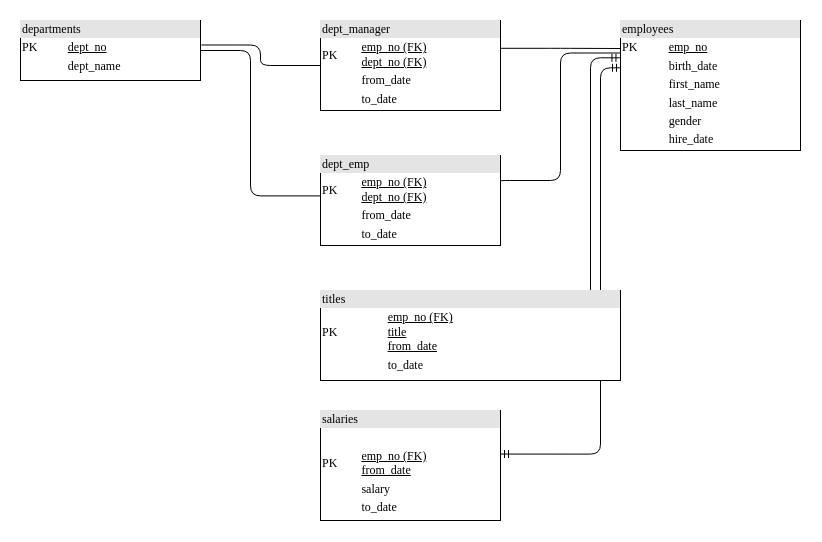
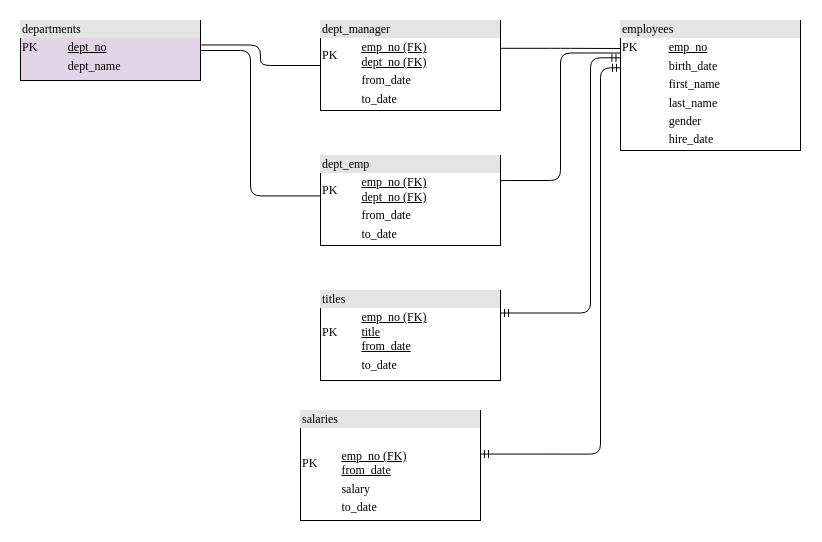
  <mxCell id="0" />
  <mxCell id="1" parent="0" />
  <mxCell id="2" style="edgeStyle=orthogonalEdgeStyle;html=1;labelBackgroundColor=none;startArrow=ERmandOne;endArrow=ERmandOne;fontFamily=Verdana;fontSize=12;align=left;exitX=1;exitY=0.396;exitDx=0;exitDy=0;exitPerimeter=0;startFill=0;endFill=0;entryX=0;entryY=0.364;entryDx=0;entryDy=0;entryPerimeter=0;" parent="1" source="10" target="4" edge="1"><mxGeometry relative="1" as="geometry"><Array as="points"><mxPoint x="600" y="454" /><mxPoint x="600" y="67" /><mxPoint x="620" y="67" /></Array><mxPoint x="592" y="-60" as="targetPoint" /></mxGeometry></mxCell>
  <mxCell id="3" style="edgeStyle=orthogonalEdgeStyle;html=1;labelBackgroundColor=none;startArrow=ERmandOne;endArrow=ERmandOne;fontFamily=Verdana;fontSize=12;align=left;entryX=1;entryY=0.25;entryDx=0;entryDy=0;startFill=0;endFill=0;exitX=-0.003;exitY=0.287;exitDx=0;exitDy=0;exitPerimeter=0;" parent="1" source="4" target="9" edge="1"><mxGeometry relative="1" as="geometry"><mxPoint x="592" y="-60" as="sourcePoint" /><mxPoint x="790" y="-25" as="targetPoint" /><Array as="points"><mxPoint x="590" y="57" /><mxPoint x="590" y="313" /></Array></mxGeometry></mxCell>
  <mxCell id="4" value="&lt;div style=&quot;box-sizing: border-box ; width: 100% ; background: #e4e4e4 ; padding: 2px&quot;&gt;employees&lt;/div&gt;&lt;table style=&quot;width: 100% ; font-size: 1em&quot; cellpadding=&quot;2&quot; cellspacing=&quot;0&quot;&gt;&lt;tbody&gt;&lt;tr&gt;&lt;td&gt;PK&lt;/td&gt;&lt;td&gt;&lt;u&gt;emp_no&lt;/u&gt;&lt;/td&gt;&lt;/tr&gt;&lt;tr&gt;&lt;td&gt;&lt;br&gt;&lt;/td&gt;&lt;td&gt;birth_date&lt;/td&gt;&lt;/tr&gt;&lt;tr&gt;&lt;td&gt;&lt;/td&gt;&lt;td&gt;first_name&lt;/td&gt;&lt;/tr&gt;&lt;tr&gt;&lt;td&gt;&lt;br&gt;&lt;/td&gt;&lt;td&gt;last_name&lt;br&gt;&lt;/td&gt;&lt;/tr&gt;&lt;tr&gt;&lt;td&gt;&lt;br&gt;&lt;/td&gt;&lt;td&gt;gender&lt;br&gt;&lt;/td&gt;&lt;/tr&gt;&lt;tr&gt;&lt;td&gt;&lt;br&gt;&lt;/td&gt;&lt;td&gt;hire_date&lt;br&gt;&lt;/td&gt;&lt;/tr&gt;&lt;/tbody&gt;&lt;/table&gt;" style="verticalAlign=top;align=left;overflow=fill;html=1;rounded=0;shadow=0;comic=0;labelBackgroundColor=none;strokeWidth=1;fontFamily=Verdana;fontSize=12" parent="1" vertex="1"><mxGeometry x="620" y="20" width="180" height="130" as="geometry" /></mxCell>
  <mxCell id="5" style="edgeStyle=orthogonalEdgeStyle;html=1;labelBackgroundColor=none;startArrow=none;endArrow=none;fontFamily=Verdana;fontSize=12;align=left;entryX=1;entryY=0.5;entryDx=0;entryDy=0;exitX=0.003;exitY=0.449;exitDx=0;exitDy=0;startFill=0;endFill=0;exitPerimeter=0;" parent="1" source="12" target="8" edge="1"><mxGeometry relative="1" as="geometry"><mxPoint x="110" y="380" as="sourcePoint" /><mxPoint x="110" y="340" as="targetPoint" /><Array as="points"><mxPoint x="250" y="195" /><mxPoint x="250" y="50" /></Array></mxGeometry></mxCell>
  <mxCell id="6" style="edgeStyle=orthogonalEdgeStyle;html=1;exitX=0;exitY=0.25;entryX=0.995;entryY=0.29;labelBackgroundColor=none;startArrow=none;endArrow=none;fontFamily=Verdana;fontSize=12;align=left;exitDx=0;exitDy=0;entryDx=0;entryDy=0;entryPerimeter=0;startFill=0;endFill=0;" parent="1" source="4" target="12" edge="1"><mxGeometry relative="1" as="geometry"><mxPoint x="250" y="425" as="targetPoint" /><Array as="points"><mxPoint x="560" y="53" /><mxPoint x="560" y="180" /><mxPoint x="499" y="180" /></Array></mxGeometry></mxCell>
  <mxCell id="7" style="edgeStyle=orthogonalEdgeStyle;html=1;entryX=0;entryY=0.5;labelBackgroundColor=none;startArrow=none;endArrow=none;fontFamily=Verdana;fontSize=12;align=left;entryDx=0;entryDy=0;exitX=1.005;exitY=0.408;exitDx=0;exitDy=0;exitPerimeter=0;startFill=0;endFill=0;" parent="1" source="8" target="13" edge="1"><mxGeometry relative="1" as="geometry"><mxPoint x="160" y="250" as="targetPoint" /></mxGeometry></mxCell>
- <mxCell id="8" value="&lt;div style=&quot;box-sizing:border-box;width:100%;background:#e4e4e4;padding:2px;&quot;&gt;departments&lt;/div&gt;&lt;table style=&quot;width:100%;font-size:1em;&quot; cellpadding=&quot;2&quot; cellspacing=&quot;0&quot;&gt;&lt;tbody&gt;&lt;tr&gt;&lt;td&gt;PK&lt;/td&gt;&lt;td&gt;&lt;u&gt;dept_no&lt;/u&gt;&lt;/td&gt;&lt;/tr&gt;&lt;tr&gt;&lt;td&gt;&lt;br&gt;&lt;/td&gt;&lt;td&gt;dept_name&lt;/td&gt;&lt;/tr&gt;&lt;tr&gt;&lt;td&gt;&lt;br&gt;&lt;/td&gt;&lt;td&gt;&lt;br&gt;&lt;/td&gt;&lt;/tr&gt;&lt;/tbody&gt;&lt;/table&gt;" style="verticalAlign=top;align=left;overflow=fill;html=1;rounded=0;shadow=0;comic=0;labelBackgroundColor=none;strokeWidth=1;fontFamily=Verdana;fontSize=12" parent="1" vertex="1"><mxGeometry x="20" y="20" width="180" height="60" as="geometry" /></mxCell>
- <mxCell id="9" value="&lt;div style=&quot;box-sizing: border-box ; width: 100% ; background: #e4e4e4 ; padding: 2px&quot;&gt;titles&lt;/div&gt;&lt;table style=&quot;width: 100% ; font-size: 1em&quot; cellpadding=&quot;2&quot; cellspacing=&quot;0&quot;&gt;&lt;tbody&gt;&lt;tr&gt;&lt;td&gt;PK&lt;/td&gt;&lt;td&gt;&lt;u&gt;emp_no&lt;/u&gt;&lt;u&gt; (FK)&lt;/u&gt;&lt;br&gt;&lt;u&gt;title&lt;br&gt;from_date&lt;/u&gt;&lt;/td&gt;&lt;/tr&gt;&lt;tr&gt;&lt;td&gt;&lt;br&gt;&lt;/td&gt;&lt;td&gt;to_date&lt;/td&gt;&lt;/tr&gt;&lt;tr&gt;&lt;td&gt;&lt;/td&gt;&lt;td&gt;&lt;br&gt;&lt;/td&gt;&lt;/tr&gt;&lt;tr&gt;&lt;td&gt;&lt;br&gt;&lt;/td&gt;&lt;td&gt;&lt;br&gt;&lt;/td&gt;&lt;/tr&gt;&lt;tr&gt;&lt;td&gt;&lt;br&gt;&lt;/td&gt;&lt;td&gt;&lt;br&gt;&lt;/td&gt;&lt;/tr&gt;&lt;/tbody&gt;&lt;/table&gt;" style="verticalAlign=top;align=left;overflow=fill;html=1;rounded=0;shadow=0;comic=0;labelBackgroundColor=none;strokeWidth=1;fontFamily=Verdana;fontSize=12" parent="1" vertex="1"><mxGeometry x="320" y="290" width="300" height="90" as="geometry" /></mxCell>
- <mxCell id="10" value="&lt;div style=&quot;box-sizing: border-box ; width: 100% ; background: #e4e4e4 ; padding: 2px&quot;&gt;salaries&lt;/div&gt;&lt;table style=&quot;width: 100% ; font-size: 1em&quot; cellpadding=&quot;2&quot; cellspacing=&quot;0&quot;&gt;&lt;tbody&gt;&lt;tr&gt;&lt;td&gt;&lt;br&gt;&lt;/td&gt;&lt;td&gt;&lt;br&gt;&lt;/td&gt;&lt;/tr&gt;&lt;tr&gt;&lt;td&gt;PK&lt;/td&gt;&lt;td&gt;&lt;u&gt;emp_no&lt;/u&gt;&lt;u&gt; (FK)&lt;/u&gt;&lt;br&gt;&lt;u&gt;from_date&lt;/u&gt;&lt;/td&gt;&lt;/tr&gt;&lt;tr&gt;&lt;td&gt;&lt;/td&gt;&lt;td&gt;salary&lt;/td&gt;&lt;/tr&gt;&lt;tr&gt;&lt;td&gt;&lt;br&gt;&lt;/td&gt;&lt;td&gt;to_date&lt;/td&gt;&lt;/tr&gt;&lt;tr&gt;&lt;td&gt;&lt;br&gt;&lt;/td&gt;&lt;td&gt;&lt;br&gt;&lt;/td&gt;&lt;/tr&gt;&lt;tr&gt;&lt;td&gt;&lt;br&gt;&lt;/td&gt;&lt;td&gt;&lt;br&gt;&lt;/td&gt;&lt;/tr&gt;&lt;tr&gt;&lt;td&gt;&lt;br&gt;&lt;/td&gt;&lt;td&gt;&lt;br&gt;&lt;/td&gt;&lt;/tr&gt;&lt;tr&gt;&lt;td&gt;&lt;br&gt;&lt;/td&gt;&lt;td&gt;&lt;br&gt;&lt;/td&gt;&lt;/tr&gt;&lt;tr&gt;&lt;td&gt;&lt;br&gt;&lt;/td&gt;&lt;td&gt;&lt;br&gt;&lt;/td&gt;&lt;/tr&gt;&lt;tr&gt;&lt;td&gt;&lt;br&gt;&lt;/td&gt;&lt;td&gt;&lt;br&gt;&lt;/td&gt;&lt;/tr&gt;&lt;tr&gt;&lt;td&gt;&lt;br&gt;&lt;/td&gt;&lt;td&gt;&lt;br&gt;&lt;/td&gt;&lt;/tr&gt;&lt;tr&gt;&lt;td&gt;&lt;br&gt;&lt;/td&gt;&lt;td&gt;&lt;br&gt;&lt;/td&gt;&lt;/tr&gt;&lt;tr&gt;&lt;td&gt;&lt;br&gt;&lt;/td&gt;&lt;td&gt;&lt;br&gt;&lt;/td&gt;&lt;/tr&gt;&lt;tr&gt;&lt;td&gt;&lt;br&gt;&lt;/td&gt;&lt;td&gt;&lt;br&gt;&lt;/td&gt;&lt;/tr&gt;&lt;tr&gt;&lt;td&gt;&lt;br&gt;&lt;/td&gt;&lt;td&gt;&lt;br&gt;&lt;/td&gt;&lt;/tr&gt;&lt;tr&gt;&lt;td&gt;&lt;br&gt;&lt;/td&gt;&lt;td&gt;&lt;br&gt;&lt;/td&gt;&lt;/tr&gt;&lt;tr&gt;&lt;td&gt;&lt;br&gt;&lt;/td&gt;&lt;td&gt;&lt;br&gt;&lt;/td&gt;&lt;/tr&gt;&lt;/tbody&gt;&lt;/table&gt;" style="verticalAlign=top;align=left;overflow=fill;html=1;rounded=0;shadow=0;comic=0;labelBackgroundColor=none;strokeWidth=1;fontFamily=Verdana;fontSize=12" parent="1" vertex="1"><mxGeometry x="320" y="410" width="180" height="110" as="geometry" /></mxCell>
+ <mxCell id="8" value="&lt;div style=&quot;box-sizing:border-box;width:100%;background:#e4e4e4;padding:2px;&quot;&gt;departments&lt;/div&gt;&lt;table style=&quot;width:100%;font-size:1em;&quot; cellpadding=&quot;2&quot; cellspacing=&quot;0&quot;&gt;&lt;tbody&gt;&lt;tr&gt;&lt;td&gt;PK&lt;/td&gt;&lt;td&gt;&lt;u&gt;dept_no&lt;/u&gt;&lt;/td&gt;&lt;/tr&gt;&lt;tr&gt;&lt;td&gt;&lt;br&gt;&lt;/td&gt;&lt;td&gt;dept_name&lt;/td&gt;&lt;/tr&gt;&lt;tr&gt;&lt;td&gt;&lt;br&gt;&lt;/td&gt;&lt;td&gt;&lt;br&gt;&lt;/td&gt;&lt;/tr&gt;&lt;/tbody&gt;&lt;/table&gt;" style="verticalAlign=top;align=left;overflow=fill;html=1;rounded=0;shadow=0;comic=0;labelBackgroundColor=none;strokeWidth=1;fontFamily=Verdana;fontSize=12;fillColor=#e1d5e7;" parent="1" vertex="1"><mxGeometry x="20" y="20" width="180" height="60" as="geometry" /></mxCell>
+ <mxCell id="9" value="&lt;div style=&quot;box-sizing: border-box ; width: 100% ; background: #e4e4e4 ; padding: 2px&quot;&gt;titles&lt;/div&gt;&lt;table style=&quot;width: 100% ; font-size: 1em&quot; cellpadding=&quot;2&quot; cellspacing=&quot;0&quot;&gt;&lt;tbody&gt;&lt;tr&gt;&lt;td&gt;PK&lt;/td&gt;&lt;td&gt;&lt;u&gt;emp_no&lt;/u&gt;&lt;u&gt; (FK)&lt;/u&gt;&lt;br&gt;&lt;u&gt;title&lt;br&gt;from_date&lt;/u&gt;&lt;/td&gt;&lt;/tr&gt;&lt;tr&gt;&lt;td&gt;&lt;br&gt;&lt;/td&gt;&lt;td&gt;to_date&lt;/td&gt;&lt;/tr&gt;&lt;tr&gt;&lt;td&gt;&lt;/td&gt;&lt;td&gt;&lt;br&gt;&lt;/td&gt;&lt;/tr&gt;&lt;tr&gt;&lt;td&gt;&lt;br&gt;&lt;/td&gt;&lt;td&gt;&lt;br&gt;&lt;/td&gt;&lt;/tr&gt;&lt;tr&gt;&lt;td&gt;&lt;br&gt;&lt;/td&gt;&lt;td&gt;&lt;br&gt;&lt;/td&gt;&lt;/tr&gt;&lt;/tbody&gt;&lt;/table&gt;" style="verticalAlign=top;align=left;overflow=fill;html=1;rounded=0;shadow=0;comic=0;labelBackgroundColor=none;strokeWidth=1;fontFamily=Verdana;fontSize=12" parent="1" vertex="1"><mxGeometry x="320" y="290" width="180" height="90" as="geometry" /></mxCell>
+ <mxCell id="10" value="&lt;div style=&quot;box-sizing: border-box ; width: 100% ; background: #e4e4e4 ; padding: 2px&quot;&gt;salaries&lt;/div&gt;&lt;table style=&quot;width: 100% ; font-size: 1em&quot; cellpadding=&quot;2&quot; cellspacing=&quot;0&quot;&gt;&lt;tbody&gt;&lt;tr&gt;&lt;td&gt;&lt;br&gt;&lt;/td&gt;&lt;td&gt;&lt;br&gt;&lt;/td&gt;&lt;/tr&gt;&lt;tr&gt;&lt;td&gt;PK&lt;/td&gt;&lt;td&gt;&lt;u&gt;emp_no&lt;/u&gt;&lt;u&gt; (FK)&lt;/u&gt;&lt;br&gt;&lt;u&gt;from_date&lt;/u&gt;&lt;/td&gt;&lt;/tr&gt;&lt;tr&gt;&lt;td&gt;&lt;/td&gt;&lt;td&gt;salary&lt;/td&gt;&lt;/tr&gt;&lt;tr&gt;&lt;td&gt;&lt;br&gt;&lt;/td&gt;&lt;td&gt;to_date&lt;/td&gt;&lt;/tr&gt;&lt;tr&gt;&lt;td&gt;&lt;br&gt;&lt;/td&gt;&lt;td&gt;&lt;br&gt;&lt;/td&gt;&lt;/tr&gt;&lt;tr&gt;&lt;td&gt;&lt;br&gt;&lt;/td&gt;&lt;td&gt;&lt;br&gt;&lt;/td&gt;&lt;/tr&gt;&lt;tr&gt;&lt;td&gt;&lt;br&gt;&lt;/td&gt;&lt;td&gt;&lt;br&gt;&lt;/td&gt;&lt;/tr&gt;&lt;tr&gt;&lt;td&gt;&lt;br&gt;&lt;/td&gt;&lt;td&gt;&lt;br&gt;&lt;/td&gt;&lt;/tr&gt;&lt;tr&gt;&lt;td&gt;&lt;br&gt;&lt;/td&gt;&lt;td&gt;&lt;br&gt;&lt;/td&gt;&lt;/tr&gt;&lt;tr&gt;&lt;td&gt;&lt;br&gt;&lt;/td&gt;&lt;td&gt;&lt;br&gt;&lt;/td&gt;&lt;/tr&gt;&lt;tr&gt;&lt;td&gt;&lt;br&gt;&lt;/td&gt;&lt;td&gt;&lt;br&gt;&lt;/td&gt;&lt;/tr&gt;&lt;tr&gt;&lt;td&gt;&lt;br&gt;&lt;/td&gt;&lt;td&gt;&lt;br&gt;&lt;/td&gt;&lt;/tr&gt;&lt;tr&gt;&lt;td&gt;&lt;br&gt;&lt;/td&gt;&lt;td&gt;&lt;br&gt;&lt;/td&gt;&lt;/tr&gt;&lt;tr&gt;&lt;td&gt;&lt;br&gt;&lt;/td&gt;&lt;td&gt;&lt;br&gt;&lt;/td&gt;&lt;/tr&gt;&lt;tr&gt;&lt;td&gt;&lt;br&gt;&lt;/td&gt;&lt;td&gt;&lt;br&gt;&lt;/td&gt;&lt;/tr&gt;&lt;tr&gt;&lt;td&gt;&lt;br&gt;&lt;/td&gt;&lt;td&gt;&lt;br&gt;&lt;/td&gt;&lt;/tr&gt;&lt;tr&gt;&lt;td&gt;&lt;br&gt;&lt;/td&gt;&lt;td&gt;&lt;br&gt;&lt;/td&gt;&lt;/tr&gt;&lt;/tbody&gt;&lt;/table&gt;" style="verticalAlign=top;align=left;overflow=fill;html=1;rounded=0;shadow=0;comic=0;labelBackgroundColor=none;strokeWidth=1;fontFamily=Verdana;fontSize=12" parent="1" vertex="1"><mxGeometry x="300" y="410" width="180" height="110" as="geometry" /></mxCell>
  <mxCell id="11" value="" style="edgeStyle=orthogonalEdgeStyle;html=1;endArrow=none;startArrow=none;labelBackgroundColor=none;fontFamily=Verdana;fontSize=12;align=left;exitX=1.003;exitY=0.309;exitDx=0;exitDy=0;exitPerimeter=0;startFill=0;endFill=0;" parent="1" source="13" edge="1"><mxGeometry width="100" height="100" relative="1" as="geometry"><mxPoint x="160" y="30" as="sourcePoint" /><mxPoint x="620" y="48" as="targetPoint" /></mxGeometry></mxCell>
  <mxCell id="12" value="&lt;div style=&quot;box-sizing:border-box;width:100%;background:#e4e4e4;padding:2px;&quot;&gt;dept_emp&lt;/div&gt;&lt;table style=&quot;width:100%;font-size:1em;&quot; cellpadding=&quot;2&quot; cellspacing=&quot;0&quot;&gt;&lt;tbody&gt;&lt;tr&gt;&lt;td&gt;PK&lt;/td&gt;&lt;td&gt;&lt;u&gt;emp_no&lt;/u&gt;&lt;u&gt; (FK)&lt;/u&gt;&lt;br&gt;&lt;u&gt;dept_no&lt;/u&gt;&lt;u&gt; (FK)&lt;/u&gt;&lt;/td&gt;&lt;/tr&gt;&lt;tr&gt;&lt;td&gt;&lt;br&gt;&lt;/td&gt;&lt;td&gt;from_date&lt;/td&gt;&lt;/tr&gt;&lt;tr&gt;&lt;td&gt;&lt;/td&gt;&lt;td&gt;to_date&lt;/td&gt;&lt;/tr&gt;&lt;/tbody&gt;&lt;/table&gt;" style="verticalAlign=top;align=left;overflow=fill;html=1;rounded=0;shadow=0;comic=0;labelBackgroundColor=none;strokeWidth=1;fontFamily=Verdana;fontSize=12" vertex="1" parent="1"><mxGeometry x="320" y="155" width="180" height="90" as="geometry" /></mxCell>
  <mxCell id="13" value="&lt;div style=&quot;box-sizing:border-box;width:100%;background:#e4e4e4;padding:2px;&quot;&gt;dept_manager&lt;/div&gt;&lt;table style=&quot;width:100%;font-size:1em;&quot; cellpadding=&quot;2&quot; cellspacing=&quot;0&quot;&gt;&lt;tbody&gt;&lt;tr&gt;&lt;td&gt;PK&lt;/td&gt;&lt;td&gt;&lt;u&gt;emp_no (FK)&lt;br&gt;dept_no&lt;/u&gt;&lt;u&gt; (FK)&lt;/u&gt;&lt;/td&gt;&lt;/tr&gt;&lt;tr&gt;&lt;td&gt;&lt;br&gt;&lt;/td&gt;&lt;td&gt;from_date&lt;/td&gt;&lt;/tr&gt;&lt;tr&gt;&lt;td&gt;&lt;/td&gt;&lt;td&gt;to_date&lt;/td&gt;&lt;/tr&gt;&lt;/tbody&gt;&lt;/table&gt;" style="verticalAlign=top;align=left;overflow=fill;html=1;rounded=0;shadow=0;comic=0;labelBackgroundColor=none;strokeWidth=1;fontFamily=Verdana;fontSize=12" vertex="1" parent="1"><mxGeometry x="320" y="20" width="180" height="90" as="geometry" /></mxCell>
